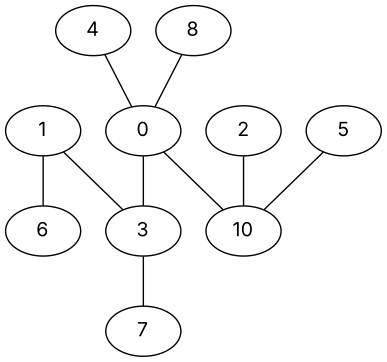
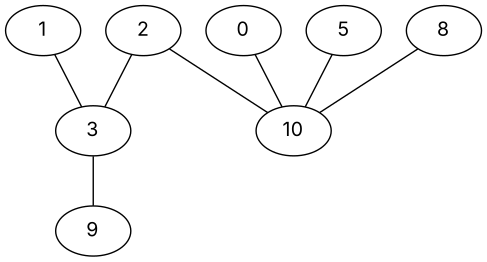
  graph {
    fontname=Inter
    node [fontname=Inter]
    edge [Weight=4 fontname=Inter]
    1
    3
-   6
-   7
+   7 [label=9]
    2
    10
    n7 [label=0]
-   4
    5
    8
    1 -- 3
-   1 -- 6 [Weight=5]
    3 -- 7 [Weight=5]
-   n7 -- 3
+   2 -- 3
    2 -- 10 [Weight=2]
    n7 -- 10 [Weight=6]
-   4 -- n7 [Weight=3]
    5 -- 10 [Weight=2]
-   8 -- n7 [Weight=6]
+   8 -- 10 [Weight=6]
  }
